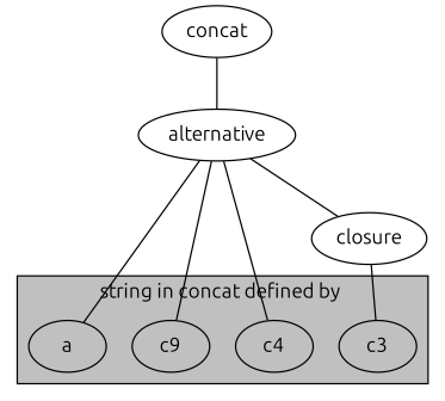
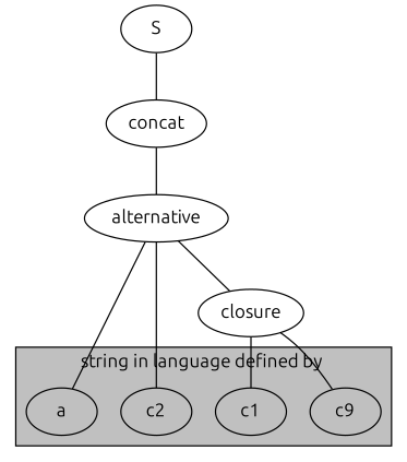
  graph {
    fontname=Ubuntu
    node [fontname=Ubuntu]
    edge [fontname=Ubuntu]
    a
    n2 [label=c9]
-   c2 [label=c4]
-   c3
+   c2
+   c3 [label=c1]
+   S
    concat
    alternative
    closure
    subgraph cluster_1 {
      bgcolor=grey
-     label="string in concat defined by "
+     label="string in language defined by "
      a
      n2
      c2
      c3
    }
+   S -- concat
    concat -- alternative
    alternative -- a
    alternative -- c2
    alternative -- closure
-   alternative -- n2
+   closure -- n2
    closure -- c3
  }
